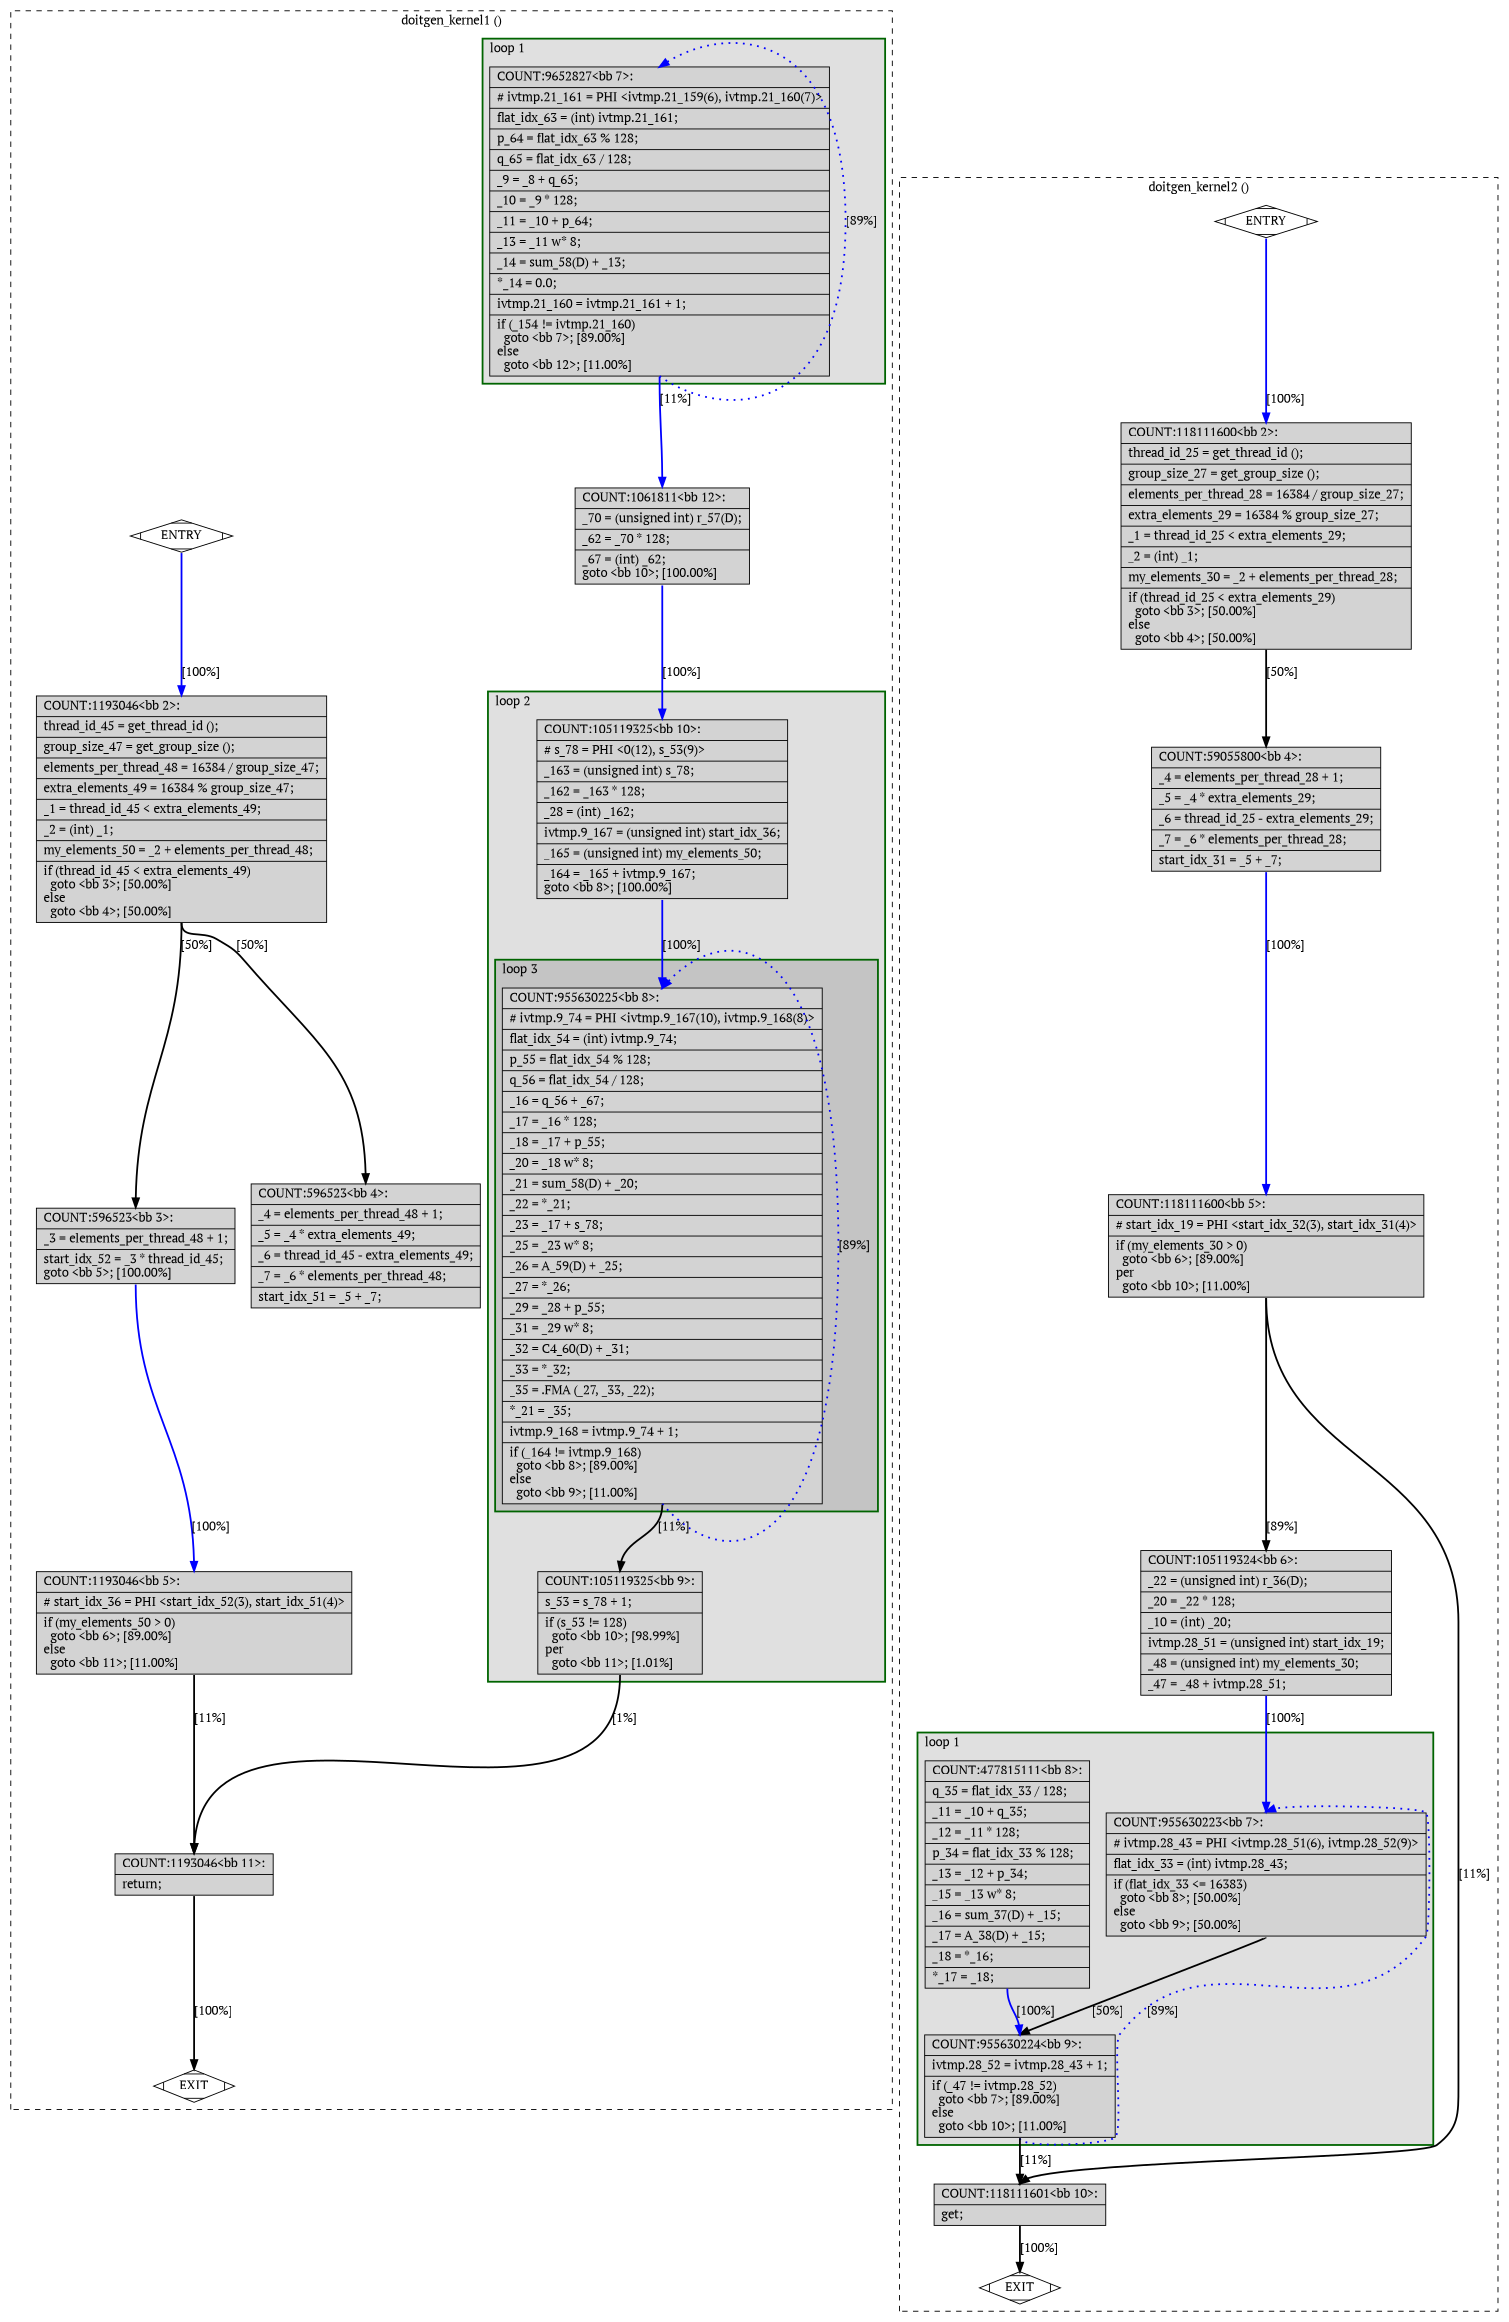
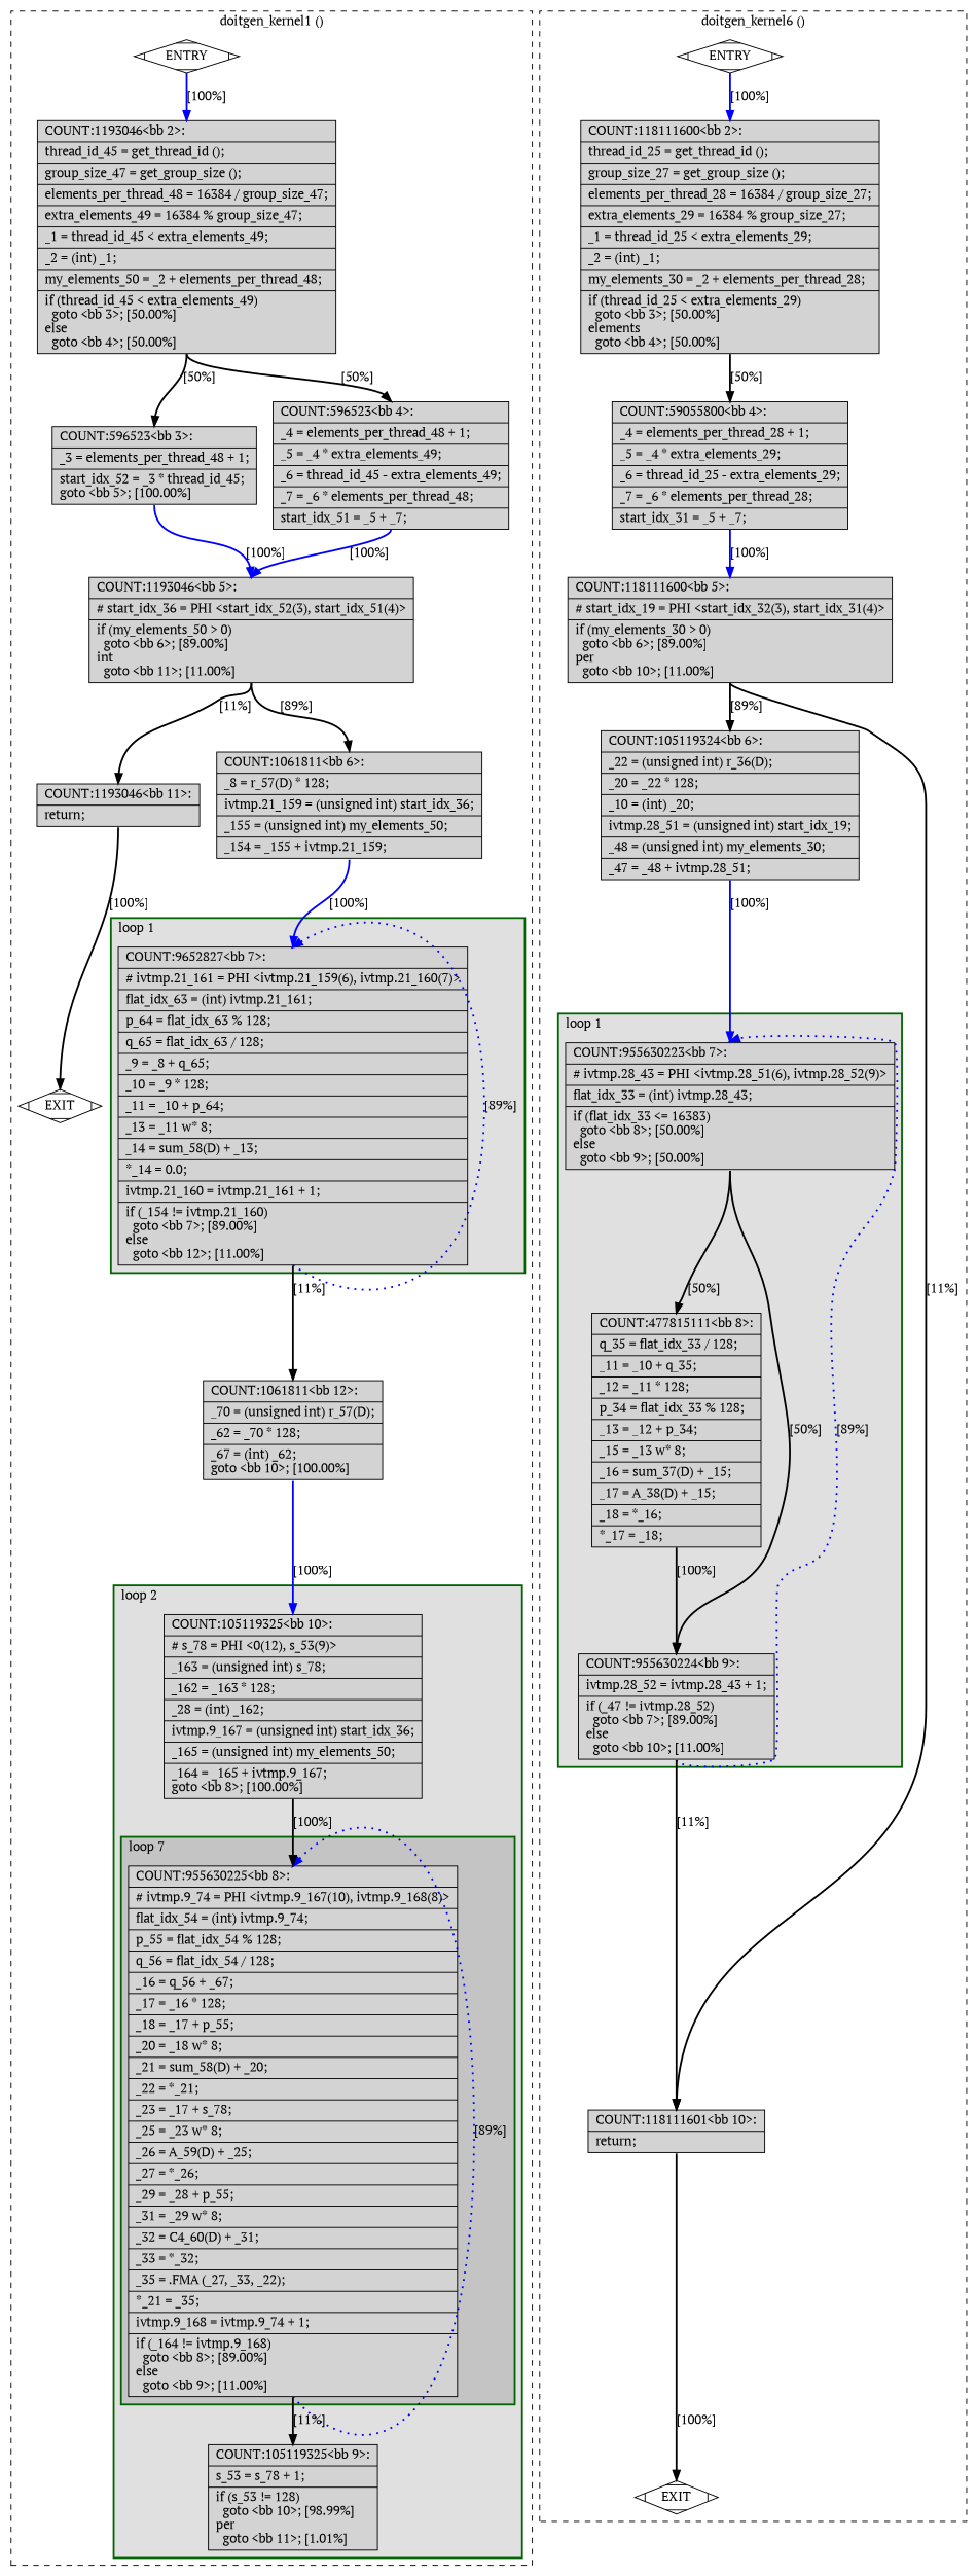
  digraph {
    fontname="PT Serif"
    node [fillcolor=lightgrey fontname="PT Serif" shape=record style=filled]
    edge [color=black constraint=true fontname="PT Serif" headport=n style="solid,bold" tailport=s weight=10]
    n1 [label="{COUNT:955630225\<bb\ 8\>:\l|#\ ivtmp.9_74\ =\ PHI\ \<ivtmp.9_167(10),\ ivtmp.9_168(8)\>\l|flat_idx_54\ =\ (int)\ ivtmp.9_74;\l|p_55\ =\ flat_idx_54\ %\ 128;\l|q_56\ =\ flat_idx_54\ /\ 128;\l|_16\ =\ q_56\ +\ _67;\l|_17\ =\ _16\ *\ 128;\l|_18\ =\ _17\ +\ p_55;\l|_20\ =\ _18\ w*\ 8;\l|_21\ =\ sum_58(D)\ +\ _20;\l|_22\ =\ *_21;\l|_23\ =\ _17\ +\ s_78;\l|_25\ =\ _23\ w*\ 8;\l|_26\ =\ A_59(D)\ +\ _25;\l|_27\ =\ *_26;\l|_29\ =\ _28\ +\ p_55;\l|_31\ =\ _29\ w*\ 8;\l|_32\ =\ C4_60(D)\ +\ _31;\l|_33\ =\ *_32;\l|_35\ =\ .FMA\ (_27,\ _33,\ _22);\l|*_21\ =\ _35;\l|ivtmp.9_168\ =\ ivtmp.9_74\ +\ 1;\l|if\ (_164\ !=\ ivtmp.9_168)\l\ \ goto\ \<bb\ 8\>;\ [89.00%]\lelse\l\ \ goto\ \<bb\ 9\>;\ [11.00%]\l}"]
    n2 [label="{COUNT:105119325\<bb\ 10\>:\l|#\ s_78\ =\ PHI\ \<0(12),\ s_53(9)\>\l|_163\ =\ (unsigned\ int)\ s_78;\l|_162\ =\ _163\ *\ 128;\l|_28\ =\ (int)\ _162;\l|ivtmp.9_167\ =\ (unsigned\ int)\ start_idx_36;\l|_165\ =\ (unsigned\ int)\ my_elements_50;\l|_164\ =\ _165\ +\ ivtmp.9_167;\lgoto\ \<bb\ 8\>;\ [100.00%]\l}"]
    n3 [label="{COUNT:105119325\<bb\ 9\>:\l|s_53\ =\ s_78\ +\ 1;\l|if\ (s_53\ !=\ 128)\l\ \ goto\ \<bb\ 10\>;\ [98.99%]\lper\l\ \ goto\ \<bb\ 11\>;\ [1.01%]\l}"]
    n4 [label="{COUNT:9652827\<bb\ 7\>:\l|#\ ivtmp.21_161\ =\ PHI\ \<ivtmp.21_159(6),\ ivtmp.21_160(7)\>\l|flat_idx_63\ =\ (int)\ ivtmp.21_161;\l|p_64\ =\ flat_idx_63\ %\ 128;\l|q_65\ =\ flat_idx_63\ /\ 128;\l|_9\ =\ _8\ +\ q_65;\l|_10\ =\ _9\ *\ 128;\l|_11\ =\ _10\ +\ p_64;\l|_13\ =\ _11\ w*\ 8;\l|_14\ =\ sum_58(D)\ +\ _13;\l|*_14\ =\ 0.0;\l|ivtmp.21_160\ =\ ivtmp.21_161\ +\ 1;\l|if\ (_154\ !=\ ivtmp.21_160)\l\ \ goto\ \<bb\ 7\>;\ [89.00%]\lelse\l\ \ goto\ \<bb\ 12\>;\ [11.00%]\l}"]
    n5 [label="{COUNT:1193046\<bb\ 11\>:\l|return;\l}"]
    n6 [label="{COUNT:1061811\<bb\ 12\>:\l|_70\ =\ (unsigned\ int)\ r_57(D);\l|_62\ =\ _70\ *\ 128;\l|_67\ =\ (int)\ _62;\lgoto\ \<bb\ 10\>;\ [100.00%]\l}"]
    n7 [fillcolor=white label=ENTRY shape=Mdiamond]
    n8 [fillcolor=white label=EXIT shape=Mdiamond]
    n9 [label="{COUNT:1193046\<bb\ 2\>:\l|thread_id_45\ =\ get_thread_id\ ();\l|group_size_47\ =\ get_group_size\ ();\l|elements_per_thread_48\ =\ 16384\ /\ group_size_47;\l|extra_elements_49\ =\ 16384\ %\ group_size_47;\l|_1\ =\ thread_id_45\ \<\ extra_elements_49;\l|_2\ =\ (int)\ _1;\l|my_elements_50\ =\ _2\ +\ elements_per_thread_48;\l|if\ (thread_id_45\ \<\ extra_elements_49)\l\ \ goto\ \<bb\ 3\>;\ [50.00%]\lelse\l\ \ goto\ \<bb\ 4\>;\ [50.00%]\l}"]
    n10 [label="{COUNT:596523\<bb\ 3\>:\l|_3\ =\ elements_per_thread_48\ +\ 1;\l|start_idx_52\ =\ _3\ *\ thread_id_45;\lgoto\ \<bb\ 5\>;\ [100.00%]\l}"]
    n11 [label="{COUNT:596523\<bb\ 4\>:\l|_4\ =\ elements_per_thread_48\ +\ 1;\l|_5\ =\ _4\ *\ extra_elements_49;\l|_6\ =\ thread_id_45\ -\ extra_elements_49;\l|_7\ =\ _6\ *\ elements_per_thread_48;\l|start_idx_51\ =\ _5\ +\ _7;\l}"]
-   n12 [label="{COUNT:1193046\<bb\ 5\>:\l|#\ start_idx_36\ =\ PHI\ \<start_idx_52(3),\ start_idx_51(4)\>\l|if\ (my_elements_50\ \>\ 0)\l\ \ goto\ \<bb\ 6\>;\ [89.00%]\lelse\l\ \ goto\ \<bb\ 11\>;\ [11.00%]\l}"]
+   n12 [label="{COUNT:1193046\<bb\ 5\>:\l|#\ start_idx_36\ =\ PHI\ \<start_idx_52(3),\ start_idx_51(4)\>\l|if\ (my_elements_50\ \>\ 0)\l\ \ goto\ \<bb\ 6\>;\ [89.00%]\lint\l\ \ goto\ \<bb\ 11\>;\ [11.00%]\l}"]
+   n13 [label="{COUNT:1061811\<bb\ 6\>:\l|_8\ =\ r_57(D)\ *\ 128;\l|ivtmp.21_159\ =\ (unsigned\ int)\ start_idx_36;\l|_155\ =\ (unsigned\ int)\ my_elements_50;\l|_154\ =\ _155\ +\ ivtmp.21_159;\l}"]
    n14 [label="{COUNT:955630223\<bb\ 7\>:\l|#\ ivtmp.28_43\ =\ PHI\ \<ivtmp.28_51(6),\ ivtmp.28_52(9)\>\l|flat_idx_33\ =\ (int)\ ivtmp.28_43;\l|if\ (flat_idx_33\ \<=\ 16383)\l\ \ goto\ \<bb\ 8\>;\ [50.00%]\lelse\l\ \ goto\ \<bb\ 9\>;\ [50.00%]\l}"]
    n15 [label="{COUNT:477815111\<bb\ 8\>:\l|q_35\ =\ flat_idx_33\ /\ 128;\l|_11\ =\ _10\ +\ q_35;\l|_12\ =\ _11\ *\ 128;\l|p_34\ =\ flat_idx_33\ %\ 128;\l|_13\ =\ _12\ +\ p_34;\l|_15\ =\ _13\ w*\ 8;\l|_16\ =\ sum_37(D)\ +\ _15;\l|_17\ =\ A_38(D)\ +\ _15;\l|_18\ =\ *_16;\l|*_17\ =\ _18;\l}"]
    n16 [label="{COUNT:955630224\<bb\ 9\>:\l|ivtmp.28_52\ =\ ivtmp.28_43\ +\ 1;\l|if\ (_47\ !=\ ivtmp.28_52)\l\ \ goto\ \<bb\ 7\>;\ [89.00%]\lelse\l\ \ goto\ \<bb\ 10\>;\ [11.00%]\l}"]
-   n17 [label="{COUNT:118111601\<bb\ 10\>:\l|get;\l}"]
+   n17 [label="{COUNT:118111601\<bb\ 10\>:\l|return;\l}"]
    n18 [fillcolor=white label=ENTRY shape=Mdiamond]
    n19 [fillcolor=white label=EXIT shape=Mdiamond]
-   n20 [label="{COUNT:118111600\<bb\ 2\>:\l|thread_id_25\ =\ get_thread_id\ ();\l|group_size_27\ =\ get_group_size\ ();\l|elements_per_thread_28\ =\ 16384\ /\ group_size_27;\l|extra_elements_29\ =\ 16384\ %\ group_size_27;\l|_1\ =\ thread_id_25\ \<\ extra_elements_29;\l|_2\ =\ (int)\ _1;\l|my_elements_30\ =\ _2\ +\ elements_per_thread_28;\l|if\ (thread_id_25\ \<\ extra_elements_29)\l\ \ goto\ \<bb\ 3\>;\ [50.00%]\lelse\l\ \ goto\ \<bb\ 4\>;\ [50.00%]\l}"]
+   n20 [label="{COUNT:118111600\<bb\ 2\>:\l|thread_id_25\ =\ get_thread_id\ ();\l|group_size_27\ =\ get_group_size\ ();\l|elements_per_thread_28\ =\ 16384\ /\ group_size_27;\l|extra_elements_29\ =\ 16384\ %\ group_size_27;\l|_1\ =\ thread_id_25\ \<\ extra_elements_29;\l|_2\ =\ (int)\ _1;\l|my_elements_30\ =\ _2\ +\ elements_per_thread_28;\l|if\ (thread_id_25\ \<\ extra_elements_29)\l\ \ goto\ \<bb\ 3\>;\ [50.00%]\lelements\l\ \ goto\ \<bb\ 4\>;\ [50.00%]\l}"]
    n21 [label="{COUNT:59055800\<bb\ 4\>:\l|_4\ =\ elements_per_thread_28\ +\ 1;\l|_5\ =\ _4\ *\ extra_elements_29;\l|_6\ =\ thread_id_25\ -\ extra_elements_29;\l|_7\ =\ _6\ *\ elements_per_thread_28;\l|start_idx_31\ =\ _5\ +\ _7;\l}"]
    n22 [label="{COUNT:118111600\<bb\ 5\>:\l|#\ start_idx_19\ =\ PHI\ \<start_idx_32(3),\ start_idx_31(4)\>\l|if\ (my_elements_30\ \>\ 0)\l\ \ goto\ \<bb\ 6\>;\ [89.00%]\lper\l\ \ goto\ \<bb\ 10\>;\ [11.00%]\l}"]
    n23 [label="{COUNT:105119324\<bb\ 6\>:\l|_22\ =\ (unsigned\ int)\ r_36(D);\l|_20\ =\ _22\ *\ 128;\l|_10\ =\ (int)\ _20;\l|ivtmp.28_51\ =\ (unsigned\ int)\ start_idx_19;\l|_48\ =\ (unsigned\ int)\ my_elements_30;\l|_47\ =\ _48\ +\ ivtmp.28_51;\l}"]
    subgraph cluster_1 {
      color=black
      label="doitgen_kernel1 ()"
      style=dashed
      n5
      n6
      n7
      n8
      n9
      n10
      n11
      n12
+     n13
      subgraph cluster_2 {
        color=darkgreen
        fillcolor=grey88
        label="loop 2"
        labeljust=l
        penwidth=2
        style=filled
        n2
        n3
        subgraph cluster_3 {
          color=darkgreen
          fillcolor=grey77
-         label="loop 3"
+         label="loop 7"
          labeljust=l
          penwidth=2
          style=filled
          n1
        }
      }
      subgraph cluster_4 {
        color=darkgreen
        fillcolor=grey88
        label="loop 1"
        labeljust=l
        penwidth=2
        style=filled
        n4
      }
    }
    subgraph cluster_5 {
      color=black
-     label="doitgen_kernel2 ()"
+     label="doitgen_kernel6 ()"
      style=dashed
      n17
      n18
      n19
      n20
      n21
      n22
      n23
      subgraph cluster_6 {
        color=darkgreen
        fillcolor=grey88
        label="loop 1"
        labeljust=l
        penwidth=2
        style=filled
        n14
        n15
        n16
      }
    }
    n1 -> n1 [color=blue constraint=false label="[89%]" style="dotted,bold"]
    n1 -> n3 [label="[11%]"]
-   n2 -> n1 [color=blue label="[100%]" weight=100]
-   n3 -> n5 [label="[1%]"]
+   n2 -> n1 [label="[100%]" weight=100]
    n4 -> n4 [color=blue constraint=false label="[89%]" style="dotted,bold"]
-   n4 -> n6 [color=blue label="[11%]"]
+   n4 -> n6 [label="[11%]"]
    n5 -> n8 [label="[100%]"]
    n6 -> n2 [color=blue label="[100%]" weight=100]
    n7 -> n8 [style=invis color="" weight=""]
    n7 -> n9 [color=blue label="[100%]" weight=100]
    n9 -> n10 [label="[50%]"]
    n9 -> n11 [label="[50%]"]
    n10 -> n12 [color=blue label="[100%]" weight=100]
+   n11 -> n12 [color=blue label="[100%]" weight=100]
    n12 -> n5 [label="[11%]"]
+   n12 -> n13 [label="[89%]"]
+   n13 -> n4 [color=blue label="[100%]" weight=100]
+   n14 -> n15 [label="[50%]"]
    n14 -> n16 [label="[50%]"]
-   n15 -> n16 [color=blue label="[100%]" weight=100]
+   n15 -> n16 [label="[100%]" weight=100]
    n16 -> n14 [color=blue constraint=false label="[89%]" style="dotted,bold"]
    n16 -> n17 [label="[11%]"]
    n17 -> n19 [label="[100%]"]
    n18 -> n19 [style=invis color="" weight=""]
    n18 -> n20 [color=blue label="[100%]" weight=100]
    n20 -> n21 [label="[50%]"]
    n21 -> n22 [color=blue label="[100%]" weight=100]
    n22 -> n17 [label="[11%]"]
    n22 -> n23 [label="[89%]"]
    n23 -> n14 [color=blue label="[100%]" weight=100]
  }
